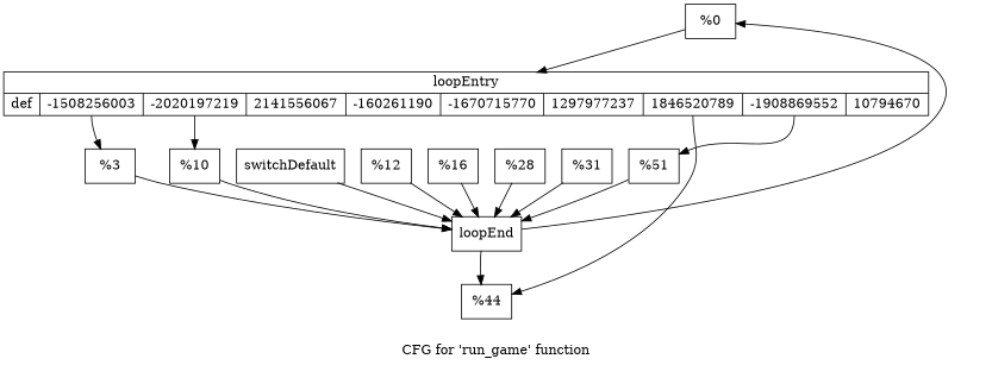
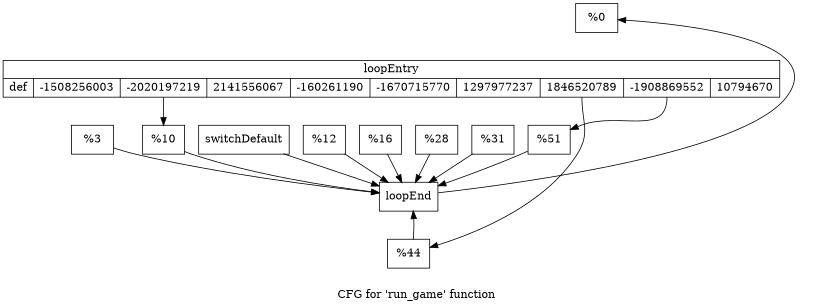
  digraph {
    label="CFG for 'run_game' function"
    node [shape=record]
    n1 [label="{%0}"]
    n2 [label="{loopEntry|{<s0>def|<s1>-1508256003|<s2>-2020197219|<s3>2141556067|<s4>-160261190|<s5>-1670715770|<s6>1297977237|<s7>1846520789|<s8>-1908869552|<s9>10794670}}"]
    n3 [label="{%3}"]
    n4 [label="{%10}"]
    n5 [label="{%44}"]
    n6 [label="{%51}"]
    n7 [label="{switchDefault}"]
    n8 [label="{loopEnd}"]
    n9 [label="{%12}"]
    n10 [label="{%16}"]
    n11 [label="{%28}"]
    n12 [label="{%31}"]
-   n1 -> n2
-   n2 -> n3 [tailport=s1]
    n2 -> n4 [tailport=s2]
    n2 -> n5 [tailport=s7]
    n2 -> n6 [tailport=s8]
    n3 -> n8
    n4 -> n8
-   n8 -> n5
+   n5 -> n8
    n6 -> n8
    n7 -> n8
    n8 -> n1
    n9 -> n8
    n10 -> n8
    n11 -> n8
    n12 -> n8
  }
